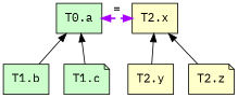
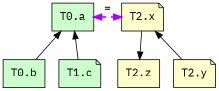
  digraph {
    fontname="IBM Plex Mono"
    rankdir=TB
    node [fillcolor="#FFFFCC" fontname="IBM Plex Mono" shape=note style=filled]
    edge [color="#000000" constraint=true dir=back fontname="IBM Plex Mono" penwidth=1 style=solid]
-   "T2.x" [shape=box]
+   "T2.x"
    n2 [fillcolor="#CCFFCC" label="T0.a" shape=box]
-   "T2.y" [shape=box]
-   "T2.z"
-   "T1.b" [fillcolor="#CCFFCC" shape=box]
+   "T2.y"
+   "T2.z" [shape=box]
+   "T1.b" [fillcolor="#CCFFCC" shape=box label="T0.b"]
    "T1.c" [fillcolor="#CCFFCC"]
    subgraph sub_1 {
      rank=same
      "T2.x"
      n2
    }
    subgraph sub_2 {
      rank=same
      "T2.y"
      "T2.z"
      "T1.b"
    }
    n2 -> "T2.x" [color="#AA00FF" dir=both label="=" penwidth=2 style=dashed]
    n2 -> "T1.b"
    n2 -> "T1.c"
    "T2.y" -> "T2.x" [dir=forward]
-   "T2.z" -> "T2.x" [dir=forward]
+   "T2.x" -> "T2.z" [dir=forward]
  }
